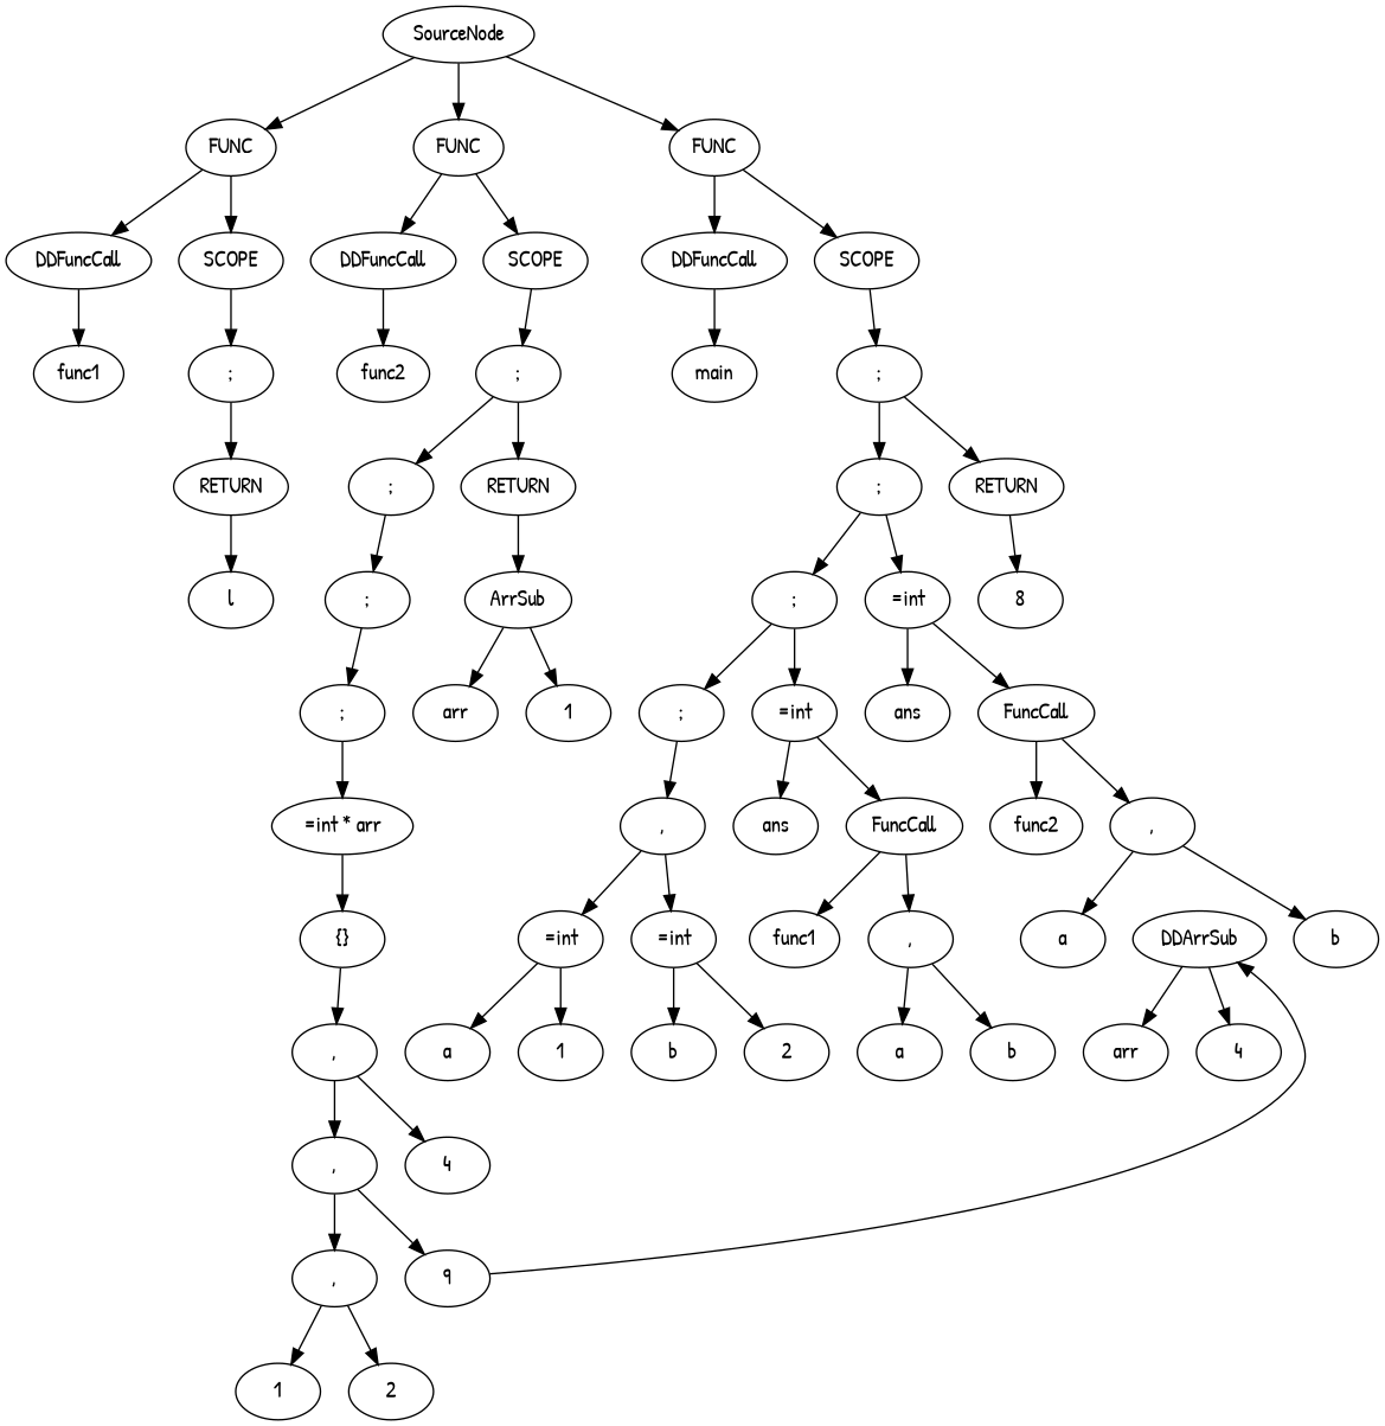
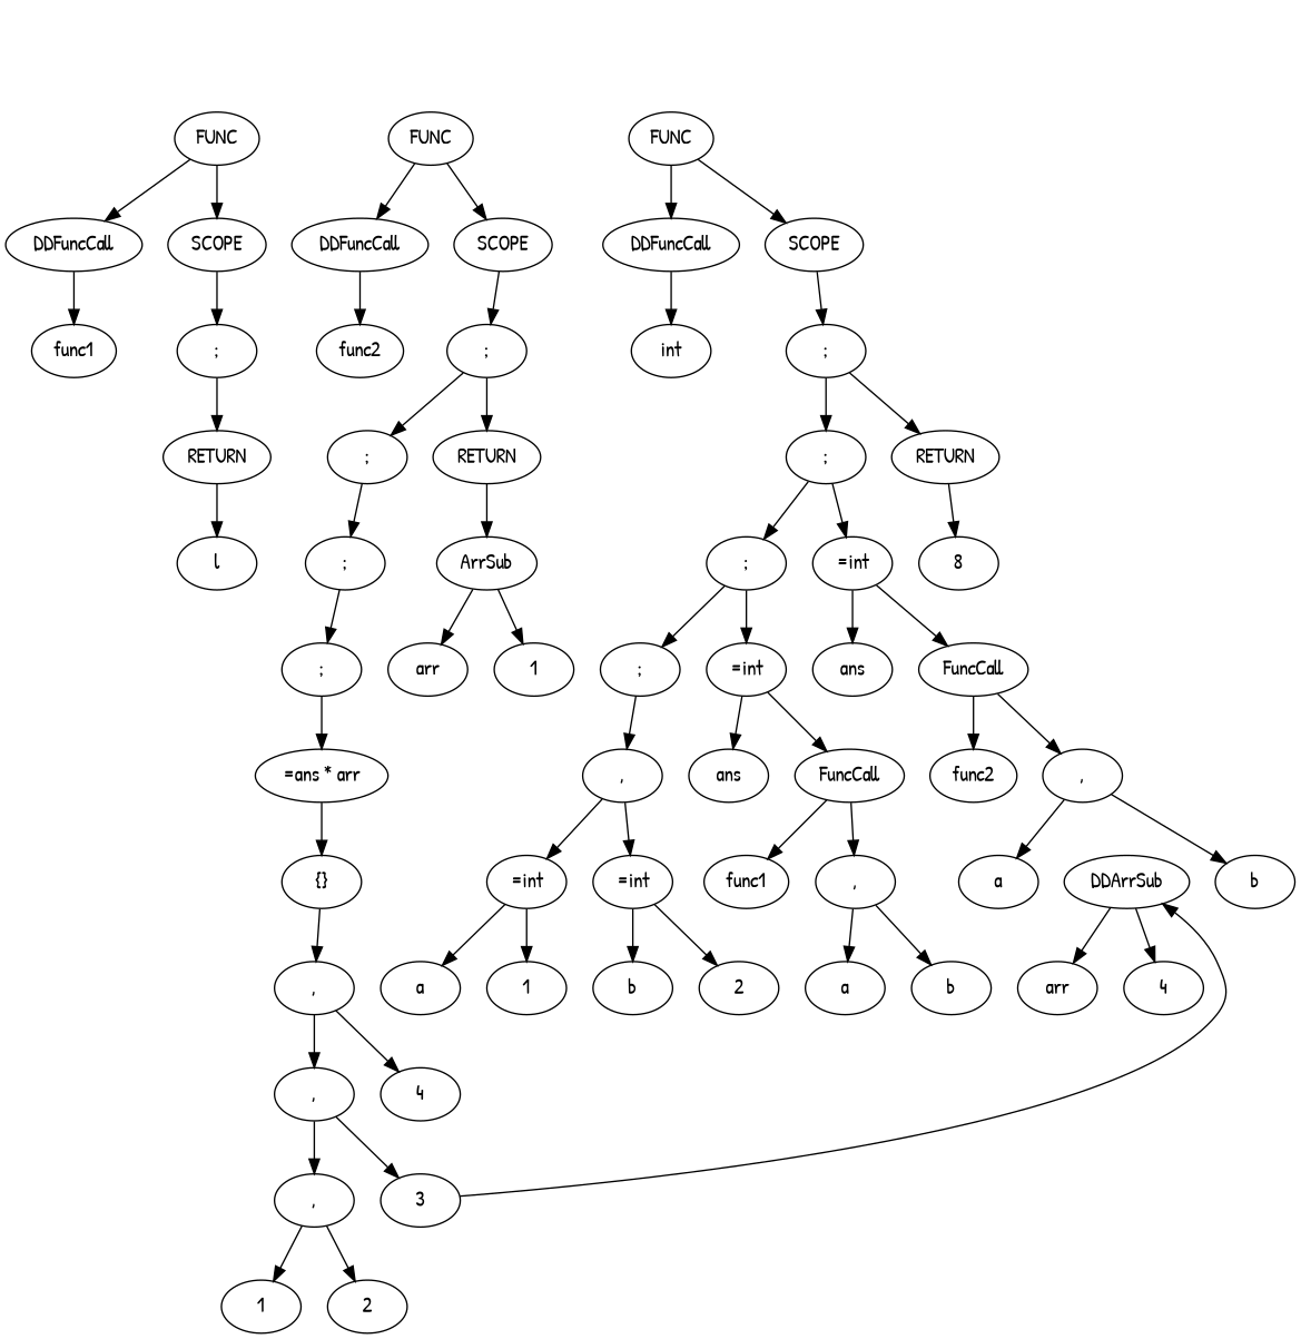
  digraph {
    fontname="Patrick Hand"
    node [fontname="Patrick Hand"]
    edge [fontname="Patrick Hand"]
    n1 [label=func1]
    n2 [label=l]
    n3 [label=RETURN]
    n4 [label=";"]
    n5 [label=DDFuncCall]
    n6 [label=SCOPE]
    n7 [label=func2]
    n8 [label=arr]
    n9 [label=4]
    n10 [label=1]
    n11 [label=2]
    n12 [label=","]
-   n13 [label=9]
+   n13 [label=3]
    n14 [label=","]
    n15 [label=4]
    n16 [label=","]
    n17 [label=DDArrSub]
    n18 [label="{}"]
-   n19 [label="=int * arr"]
+   n19 [label="=ans * arr"]
    n20 [label=";"]
    n21 [label=";"]
    n22 [label=arr]
    n23 [label=1]
    n24 [label=ArrSub]
    n25 [label=";"]
    n26 [label=RETURN]
    n27 [label=";"]
    n28 [label=DDFuncCall]
    n29 [label=SCOPE]
-   n30 [label=main]
+   n30 [label=int]
    n31 [label=a]
    n32 [label=1]
    n33 [label=b]
    n34 [label=2]
    n35 [label="=int"]
    n36 [label="=int"]
    n37 [label=","]
    n38 [label=a]
    n39 [label=b]
    n40 [label=func1]
    n41 [label=","]
    n42 [label=ans]
    n43 [label=FuncCall]
    n44 [label=";"]
    n45 [label="=int"]
    n46 [label=a]
    n47 [label=b]
    n48 [label=func2]
    n49 [label=","]
    n50 [label=ans]
    n51 [label=FuncCall]
    n52 [label=";"]
    n53 [label="=int"]
    n54 [label=8]
    n55 [label=";"]
    n56 [label=RETURN]
    n57 [label=";"]
    n58 [label=DDFuncCall]
    n59 [label=SCOPE]
-   n60 [label=SourceNode]
    n61 [label=FUNC]
    n62 [label=FUNC]
    n63 [label=FUNC]
    subgraph sub_1 {
      rank=same
      n1
    }
    subgraph sub_2 {
      rank=same
      n2
    }
    subgraph sub_3 {
      rank=same
      n3
    }
    subgraph sub_4 {
      rank=same
      n4
    }
    subgraph sub_5 {
      rank=same
      n5
      n6
    }
    subgraph sub_6 {
      rank=same
      n7
    }
    subgraph sub_7 {
      rank=same
      n8
      n9
    }
    subgraph sub_8 {
      rank=same
      n10
      n11
    }
    subgraph sub_9 {
      rank=same
      n12
      n13
    }
    subgraph sub_10 {
      rank=same
      n14
      n15
    }
    subgraph sub_11 {
      rank=same
      n16
    }
    subgraph sub_12 {
      rank=same
      n17
      n18
    }
    subgraph sub_13 {
      rank=same
      n19
    }
    subgraph sub_14 {
      rank=same
      n20
    }
    subgraph sub_15 {
      rank=same
      n21
    }
    subgraph sub_16 {
      rank=same
      n22
      n23
    }
    subgraph sub_17 {
      rank=same
      n24
    }
    subgraph sub_18 {
      rank=same
      n25
      n26
    }
    subgraph sub_19 {
      rank=same
      n27
    }
    subgraph sub_20 {
      rank=same
      n28
      n29
    }
    subgraph sub_21 {
      rank=same
      n30
    }
    subgraph sub_22 {
      rank=same
      n31
      n32
    }
    subgraph sub_23 {
      rank=same
      n33
      n34
    }
    subgraph sub_24 {
      rank=same
      n35
      n36
    }
    subgraph sub_25 {
      rank=same
      n37
    }
    subgraph sub_26 {
      rank=same
      n38
      n39
    }
    subgraph sub_27 {
      rank=same
      n40
      n41
    }
    subgraph sub_28 {
      rank=same
      n42
      n43
    }
    subgraph sub_29 {
      rank=same
      n44
      n45
    }
    subgraph sub_30 {
      rank=same
      n46
      n47
    }
    subgraph sub_31 {
      rank=same
      n48
      n49
    }
    subgraph sub_32 {
      rank=same
      n50
      n51
    }
    subgraph sub_33 {
      rank=same
      n52
      n53
    }
    subgraph sub_34 {
      rank=same
      n54
    }
    subgraph sub_35 {
      rank=same
      n55
      n56
    }
    subgraph sub_36 {
      rank=same
      n57
    }
    subgraph sub_37 {
      rank=same
      n58
      n59
    }
    n3 -> n2
    n4 -> n3
    n5 -> n1
    n5 -> n6 [style=invis]
    n6 -> n4
    n8 -> n9 [style=invis]
    n10 -> n11 [style=invis]
    n12 -> n10
    n12 -> n11
    n12 -> n13 [style=invis]
    n13 -> n17
    n14 -> n12
    n14 -> n13
    n14 -> n15 [style=invis]
    n16 -> n14
    n16 -> n15
    n17 -> n8
    n17 -> n9
    n17 -> n18 [style=invis]
    n18 -> n16
    n19 -> n18
    n20 -> n19
    n21 -> n20
    n22 -> n23 [style=invis]
    n24 -> n22
    n24 -> n23
    n25 -> n21
    n25 -> n26 [style=invis]
    n26 -> n24
    n27 -> n25
    n27 -> n26
    n28 -> n7
    n28 -> n29 [style=invis]
    n29 -> n27
    n31 -> n32 [style=invis]
    n33 -> n34 [style=invis]
    n35 -> n31
    n35 -> n32
    n35 -> n36 [style=invis]
    n36 -> n33
    n36 -> n34
    n37 -> n35
    n37 -> n36
    n38 -> n39 [style=invis]
    n40 -> n41 [style=invis]
    n41 -> n38
    n41 -> n39
    n42 -> n43 [style=invis]
    n43 -> n40
    n43 -> n41
    n44 -> n37
    n44 -> n45 [style=invis]
    n45 -> n42
    n45 -> n43
    n46 -> n47 [style=invis]
    n48 -> n49 [style=invis]
    n49 -> n46
    n49 -> n47
    n50 -> n51 [style=invis]
    n51 -> n48
    n51 -> n49
    n52 -> n44
    n52 -> n45
    n52 -> n53 [style=invis]
    n53 -> n50
    n53 -> n51
    n55 -> n52
    n55 -> n53
    n55 -> n56 [style=invis]
    n56 -> n54
    n57 -> n55
    n57 -> n56
    n58 -> n30
    n58 -> n59 [style=invis]
    n59 -> n57
-   n60 -> n61
-   n60 -> n62
-   n60 -> n63
    n61 -> n5
    n61 -> n6
    n62 -> n28
    n62 -> n29
    n63 -> n58
    n63 -> n59
  }
